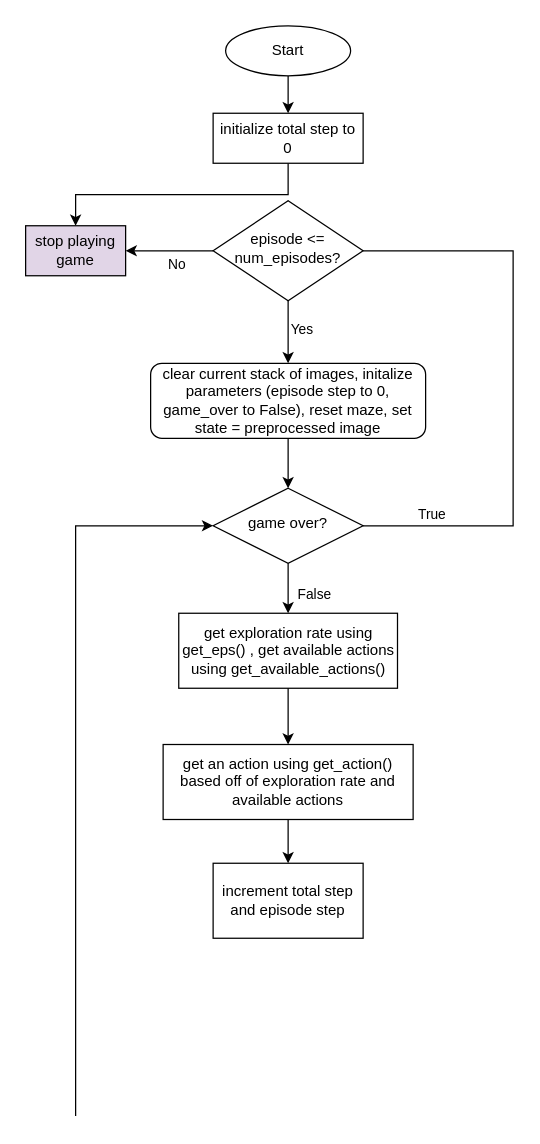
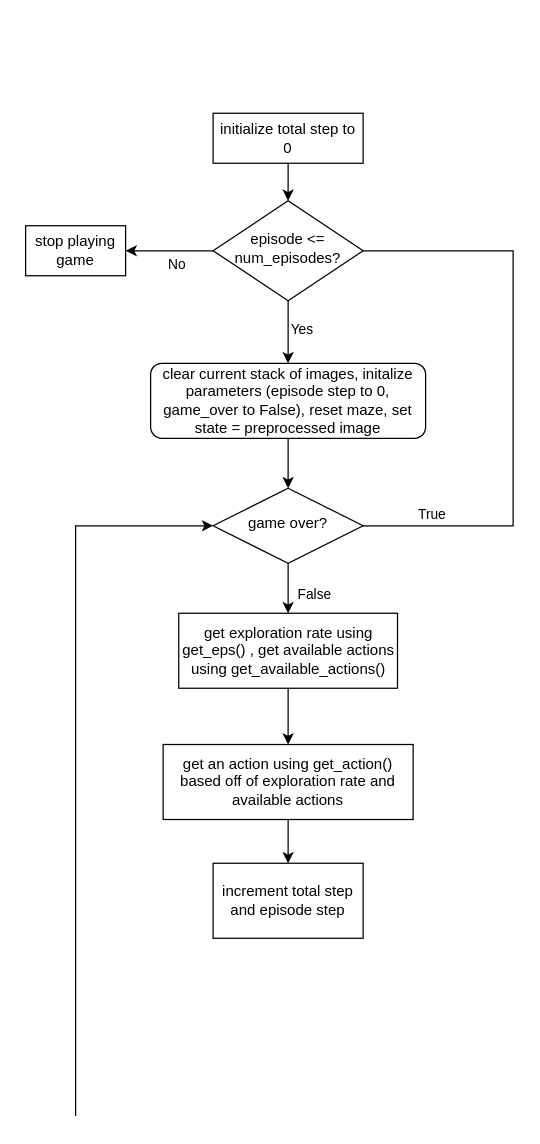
  <mxCell id="0" />
  <mxCell id="1" parent="0" />
  <mxCell id="2" value="" style="rounded=0;html=1;jettySize=auto;orthogonalLoop=1;fontSize=11;endArrow=block;endFill=0;endSize=8;strokeWidth=1;shadow=0;labelBackgroundColor=none;edgeStyle=orthogonalEdgeStyle;" parent="1" target="5" edge="1"><mxGeometry relative="1" as="geometry"><mxPoint x="230" y="160" as="sourcePoint" /></mxGeometry></mxCell>
  <mxCell id="3" style="edgeStyle=orthogonalEdgeStyle;rounded=0;orthogonalLoop=1;jettySize=auto;html=1;exitX=0;exitY=0.5;exitDx=0;exitDy=0;entryX=1;entryY=0.5;entryDx=0;entryDy=0;" edge="1" parent="1" source="5"><mxGeometry relative="1" as="geometry"><mxPoint x="100" y="200" as="targetPoint" /></mxGeometry></mxCell>
  <mxCell id="4" value="No" style="edgeLabel;html=1;align=center;verticalAlign=middle;resizable=0;points=[];" vertex="1" connectable="0" parent="3"><mxGeometry x="0.113" y="6" relative="1" as="geometry"><mxPoint x="9" y="4" as="offset" /></mxGeometry></mxCell>
  <mxCell id="5" value="episode &amp;lt;= num_episodes?" style="rhombus;whiteSpace=wrap;html=1;shadow=0;fontFamily=Helvetica;fontSize=12;align=center;strokeWidth=1;spacing=6;spacingTop=-4;" parent="1" vertex="1"><mxGeometry x="170" y="160" width="120" height="80" as="geometry" /></mxCell>
  <mxCell id="6" value="clear current stack of images, initalize parameters (episode step to 0, game_over to False), reset maze, set state = preprocessed image" style="rounded=1;whiteSpace=wrap;html=1;fontSize=12;glass=0;strokeWidth=1;shadow=0;" parent="1" vertex="1"><mxGeometry x="120" y="290" width="220" height="60" as="geometry" /></mxCell>
- <mxCell id="7" style="edgeStyle=orthogonalEdgeStyle;rounded=0;orthogonalLoop=1;jettySize=auto;html=1;entryX=0.5;entryY=0;entryDx=0;entryDy=0;" edge="1" parent="1" source="8" target="24"><mxGeometry relative="1" as="geometry"><mxPoint x="230" y="60" as="targetPoint" /><Array as="points"><mxPoint x="230" y="60" /><mxPoint x="230" y="60" /></Array></mxGeometry></mxCell>
- <mxCell id="8" value="Start" style="ellipse;whiteSpace=wrap;html=1;" vertex="1" parent="1"><mxGeometry x="180" y="20" width="100" height="40" as="geometry" /></mxCell>
  <mxCell id="9" value="game over?" style="rhombus;whiteSpace=wrap;html=1;shadow=0;fontFamily=Helvetica;fontSize=12;align=center;strokeWidth=1;spacing=6;spacingTop=-4;" vertex="1" parent="1"><mxGeometry x="170" y="390" width="120" height="60" as="geometry" /></mxCell>
  <mxCell id="10" value="" style="endArrow=classic;html=1;rounded=0;exitX=0.5;exitY=1;exitDx=0;exitDy=0;entryX=0.5;entryY=0;entryDx=0;entryDy=0;" edge="1" parent="1" source="6" target="9"><mxGeometry width="50" height="50" relative="1" as="geometry"><mxPoint x="400" y="390" as="sourcePoint" /><mxPoint x="450" y="340" as="targetPoint" /></mxGeometry></mxCell>
- <mxCell id="11" value="stop playing game" style="rounded=0;whiteSpace=wrap;html=1;fillColor=#e1d5e7;" vertex="1" parent="1"><mxGeometry x="20" y="180" width="80" height="40" as="geometry" /></mxCell>
+ <mxCell id="11" value="stop playing game" style="rounded=0;whiteSpace=wrap;html=1;" vertex="1" parent="1"><mxGeometry x="20" y="180" width="80" height="40" as="geometry" /></mxCell>
  <mxCell id="12" value="" style="endArrow=classic;html=1;rounded=0;exitX=0.5;exitY=1;exitDx=0;exitDy=0;entryX=0.5;entryY=0;entryDx=0;entryDy=0;" edge="1" parent="1" source="5" target="6"><mxGeometry width="50" height="50" relative="1" as="geometry"><mxPoint x="380" y="330" as="sourcePoint" /><mxPoint x="430" y="280" as="targetPoint" /></mxGeometry></mxCell>
  <mxCell id="13" value="Yes" style="edgeLabel;html=1;align=center;verticalAlign=middle;resizable=0;points=[];" vertex="1" connectable="0" parent="12"><mxGeometry x="-0.107" relative="1" as="geometry"><mxPoint x="10" as="offset" /></mxGeometry></mxCell>
  <mxCell id="14" value="" style="endArrow=none;html=1;rounded=0;entryX=1;entryY=0.5;entryDx=0;entryDy=0;exitX=1;exitY=0.5;exitDx=0;exitDy=0;" edge="1" parent="1" source="9" target="5"><mxGeometry width="50" height="50" relative="1" as="geometry"><mxPoint x="410" y="852.222" as="sourcePoint" /><mxPoint x="410" y="200" as="targetPoint" /><Array as="points"><mxPoint x="410" y="420" /><mxPoint x="410" y="200" /></Array></mxGeometry></mxCell>
  <mxCell id="15" value="True" style="edgeLabel;html=1;align=center;verticalAlign=middle;resizable=0;points=[];" vertex="1" connectable="0" parent="14"><mxGeometry x="-0.765" relative="1" as="geometry"><mxPoint y="-10" as="offset" /></mxGeometry></mxCell>
  <mxCell id="16" value="" style="endArrow=classic;html=1;rounded=0;exitX=0.5;exitY=1;exitDx=0;exitDy=0;entryX=0.5;entryY=0;entryDx=0;entryDy=0;" edge="1" parent="1" source="9" target="18"><mxGeometry width="50" height="50" relative="1" as="geometry"><mxPoint x="380" y="430" as="sourcePoint" /><mxPoint x="230" y="500" as="targetPoint" /></mxGeometry></mxCell>
  <mxCell id="17" value="False" style="edgeLabel;html=1;align=center;verticalAlign=middle;resizable=0;points=[];" vertex="1" connectable="0" parent="16"><mxGeometry x="-0.389" relative="1" as="geometry"><mxPoint x="20" y="12" as="offset" /></mxGeometry></mxCell>
  <mxCell id="18" value="get exploration rate using get_eps() , get available actions using get_available_actions()" style="rounded=0;whiteSpace=wrap;html=1;" vertex="1" parent="1"><mxGeometry x="142.5" y="490" width="175" height="60" as="geometry" /></mxCell>
  <mxCell id="19" value="" style="endArrow=classic;html=1;rounded=0;exitX=0.5;exitY=1;exitDx=0;exitDy=0;entryX=0.5;entryY=0;entryDx=0;entryDy=0;" edge="1" parent="1" source="18" target="21"><mxGeometry width="50" height="50" relative="1" as="geometry"><mxPoint x="380" y="530" as="sourcePoint" /><mxPoint x="230" y="590" as="targetPoint" /></mxGeometry></mxCell>
  <mxCell id="20" style="edgeStyle=orthogonalEdgeStyle;rounded=0;orthogonalLoop=1;jettySize=auto;html=1;exitX=0.5;exitY=1;exitDx=0;exitDy=0;entryX=0.5;entryY=0;entryDx=0;entryDy=0;" edge="1" parent="1" source="21" target="22"><mxGeometry relative="1" as="geometry" /></mxCell>
  <mxCell id="21" value="get an action using get_action() based off of exploration rate and available actions" style="rounded=0;whiteSpace=wrap;html=1;" vertex="1" parent="1"><mxGeometry x="130" y="595" width="200" height="60" as="geometry" /></mxCell>
  <mxCell id="22" value="increment total step and episode step" style="rounded=0;whiteSpace=wrap;html=1;" vertex="1" parent="1"><mxGeometry x="170" y="690" width="120" height="60" as="geometry" /></mxCell>
- <mxCell id="23" style="edgeStyle=orthogonalEdgeStyle;rounded=0;orthogonalLoop=1;jettySize=auto;html=1;exitX=0.5;exitY=1;exitDx=0;exitDy=0;" edge="1" parent="1" source="24" target="11"><mxGeometry relative="1" as="geometry" /></mxCell>
+ <mxCell id="23" style="edgeStyle=orthogonalEdgeStyle;rounded=0;orthogonalLoop=1;jettySize=auto;html=1;exitX=0.5;exitY=1;exitDx=0;exitDy=0;entryX=0.5;entryY=0;entryDx=0;entryDy=0;" edge="1" parent="1" source="24" target="5"><mxGeometry relative="1" as="geometry" /></mxCell>
  <mxCell id="24" value="initialize total step to 0" style="rounded=0;whiteSpace=wrap;html=1;" vertex="1" parent="1"><mxGeometry x="170" y="90" width="120" height="40" as="geometry" /></mxCell>
  <mxCell id="25" value="" style="endArrow=classic;html=1;rounded=0;entryX=0;entryY=0.5;entryDx=0;entryDy=0;" edge="1" parent="1" target="9"><mxGeometry width="50" height="50" relative="1" as="geometry"><mxPoint x="60" y="892.222" as="sourcePoint" /><mxPoint x="320" y="280" as="targetPoint" /><Array as="points"><mxPoint x="60" y="420" /></Array></mxGeometry></mxCell>
